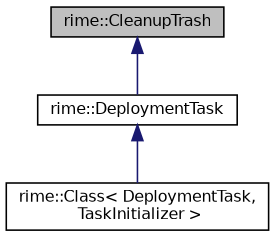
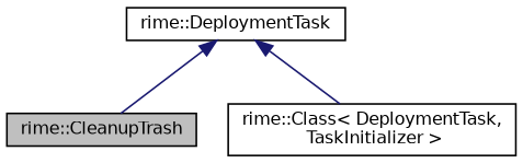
  digraph {
    node [color=black fillcolor=white fontname=Helvetica fontsize=10 shape=record style=filled]
    edge [color=midnightblue dir=back fontname=Helvetica fontsize=10 labelfontname=Helvetica labelfontsize=10 style=solid]
    n1 [fillcolor=grey75 fontcolor=black height=0.2 label="rime::CleanupTrash" width=0.4]
    n2 [height=0.2 label="rime::DeploymentTask" width=0.4]
    n3 [height=0.2 label="rime::Class\< DeploymentTask,\l TaskInitializer \>" width=0.4]
-   n1 -> n2
+   n2 -> n1
    n2 -> n3
  }
